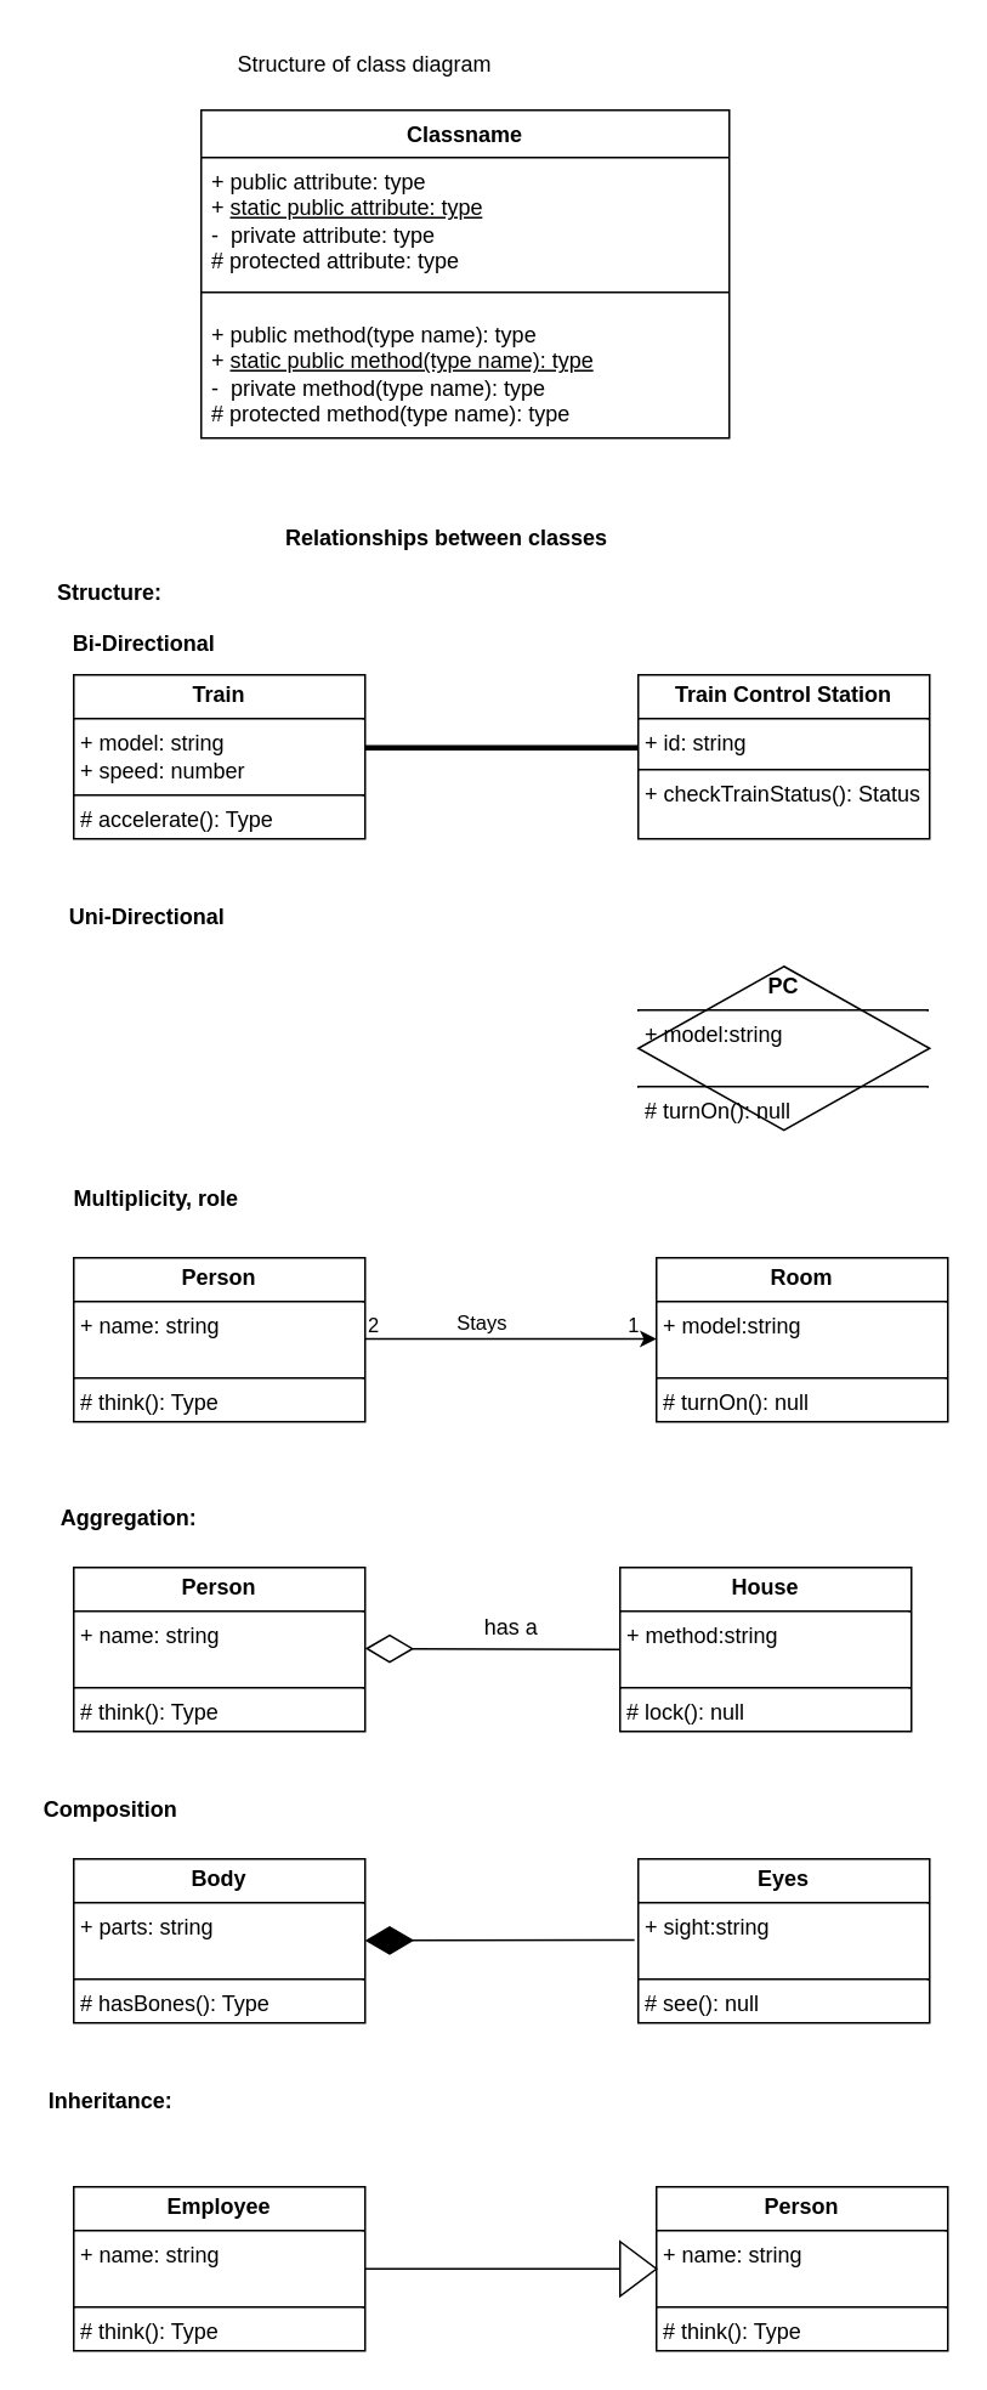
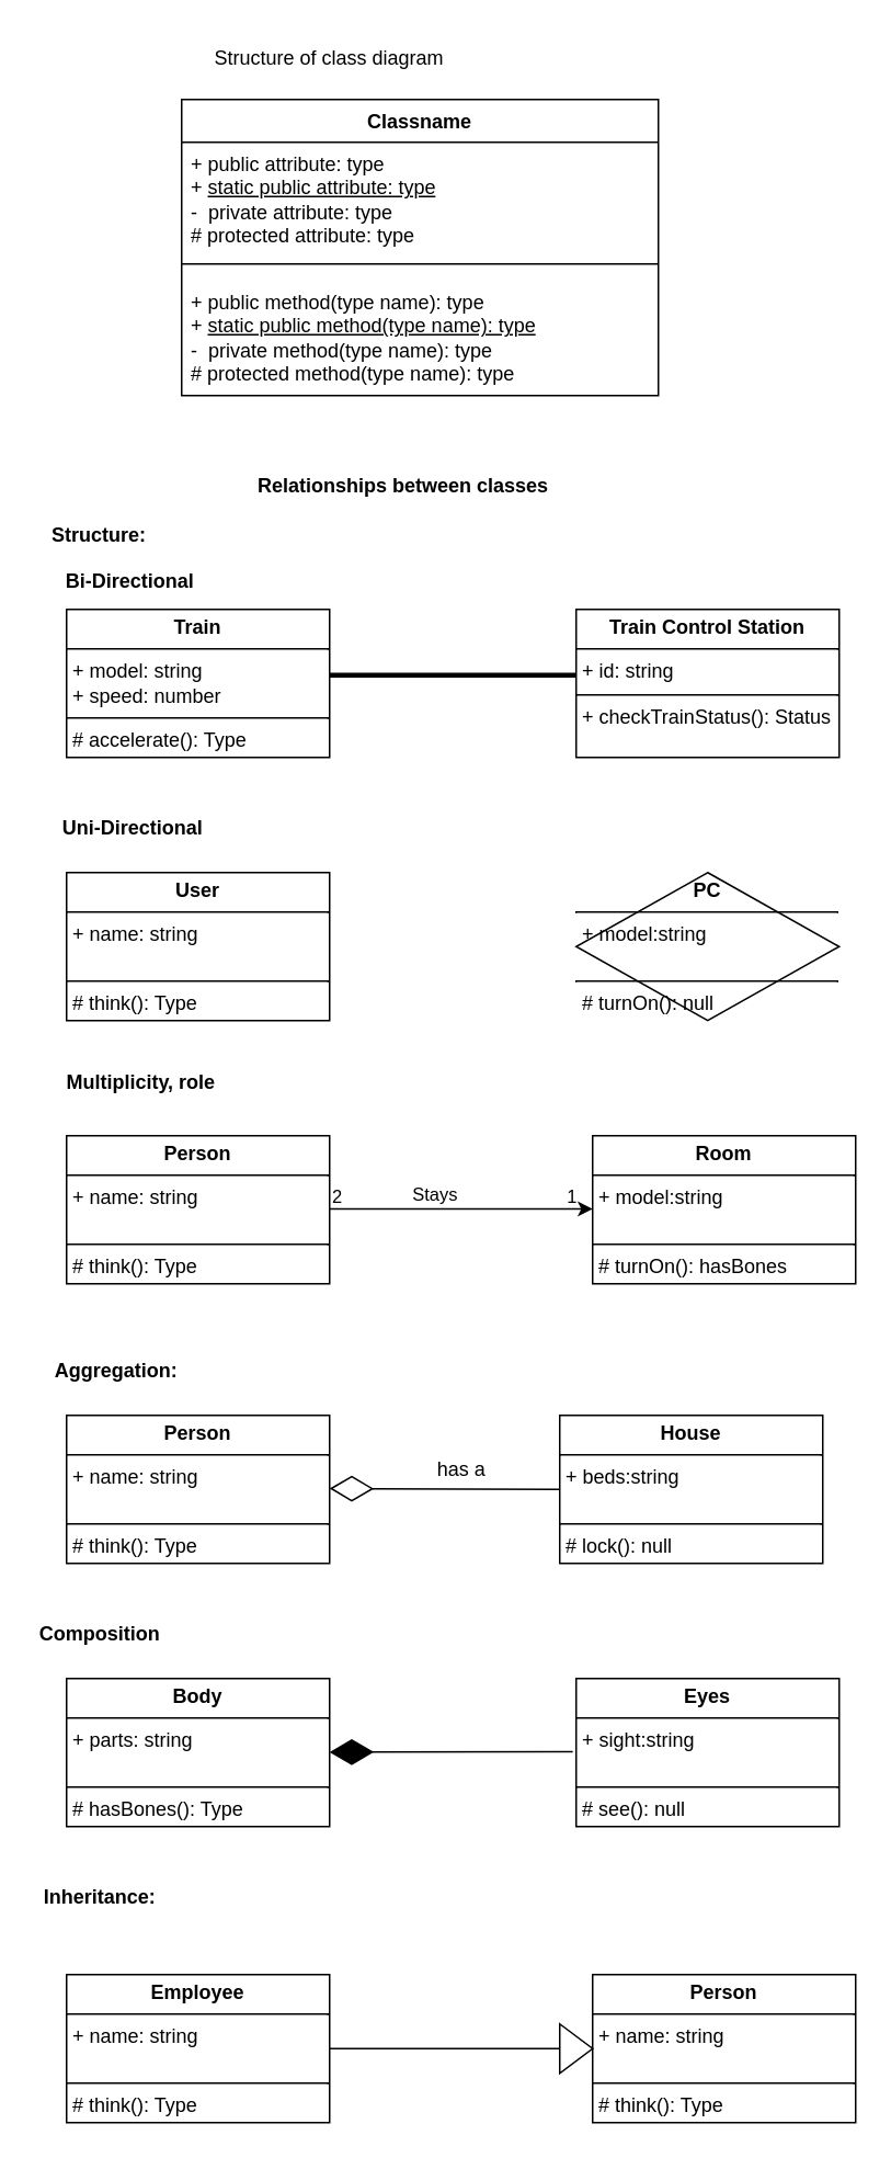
  <mxCell id="0" />
  <mxCell id="1" parent="0" />
  <mxCell id="2" value="Classname" style="swimlane;fontStyle=1;align=center;verticalAlign=top;childLayout=stackLayout;horizontal=1;startSize=26;horizontalStack=0;resizeParent=1;resizeParentMax=0;resizeLast=0;collapsible=1;marginBottom=0;whiteSpace=wrap;html=1;" vertex="1" parent="1"><mxGeometry x="110" y="60" width="290" height="180" as="geometry" /></mxCell>
  <mxCell id="3" value="+ public attribute: type&lt;div&gt;+ &lt;u&gt;static public attribute: type&lt;/u&gt;&lt;br&gt;&lt;div&gt;-&amp;nbsp; private attribute: type&lt;/div&gt;&lt;div&gt;# protected attribute: type&lt;/div&gt;&lt;/div&gt;" style="text;strokeColor=none;fillColor=none;align=left;verticalAlign=top;spacingLeft=4;spacingRight=4;overflow=hidden;rotatable=0;points=[[0,0.5],[1,0.5]];portConstraint=eastwest;whiteSpace=wrap;html=1;" vertex="1" parent="2"><mxGeometry y="26" width="290" height="64" as="geometry" /></mxCell>
  <mxCell id="4" value="" style="line;strokeWidth=1;fillColor=none;align=left;verticalAlign=middle;spacingTop=-1;spacingLeft=3;spacingRight=3;rotatable=0;labelPosition=right;points=[];portConstraint=eastwest;strokeColor=inherit;" vertex="1" parent="2"><mxGeometry y="90" width="290" height="20" as="geometry" /></mxCell>
  <mxCell id="5" value="+ public method(type name): type&lt;div&gt;+ &lt;u&gt;static public method(type name): type&lt;/u&gt;&lt;/div&gt;&lt;div&gt;-&amp;nbsp; private method(type name): type&lt;/div&gt;&lt;div&gt;# protected method(type name): type&lt;/div&gt;&lt;div&gt;&lt;br&gt;&lt;/div&gt;" style="text;strokeColor=none;fillColor=none;align=left;verticalAlign=top;spacingLeft=4;spacingRight=4;overflow=hidden;rotatable=0;points=[[0,0.5],[1,0.5]];portConstraint=eastwest;whiteSpace=wrap;html=1;" vertex="1" parent="2"><mxGeometry y="110" width="290" height="70" as="geometry" /></mxCell>
  <mxCell id="6" value="Structure of class diagram" style="text;html=1;align=center;verticalAlign=middle;whiteSpace=wrap;rounded=0;" vertex="1" parent="1"><mxGeometry x="110" y="20" width="180" height="30" as="geometry" /></mxCell>
  <mxCell id="7" value="&lt;b&gt;Relationships between classes&lt;/b&gt;" style="text;html=1;align=center;verticalAlign=middle;whiteSpace=wrap;rounded=0;" vertex="1" parent="1"><mxGeometry x="110" y="280" width="270" height="30" as="geometry" /></mxCell>
  <mxCell id="8" value="&lt;b&gt;Structure:&lt;/b&gt;" style="text;html=1;align=center;verticalAlign=middle;whiteSpace=wrap;rounded=0;" vertex="1" parent="1"><mxGeometry x="20" y="310" width="80" height="30" as="geometry" /></mxCell>
  <mxCell id="9" value="&lt;p style=&quot;margin:0px;margin-top:4px;text-align:center;&quot;&gt;&lt;b&gt;Train&lt;/b&gt;&lt;/p&gt;&lt;hr size=&quot;1&quot; style=&quot;border-style:solid;&quot;&gt;&lt;p style=&quot;margin:0px;margin-left:4px;&quot;&gt;+ model: string&lt;/p&gt;&lt;p style=&quot;margin:0px;margin-left:4px;&quot;&gt;+ speed: number&lt;/p&gt;&lt;hr size=&quot;1&quot; style=&quot;border-style:solid;&quot;&gt;&lt;p style=&quot;margin:0px;margin-left:4px;&quot;&gt;# accelerate(): Type&lt;/p&gt;" style="verticalAlign=top;align=left;overflow=fill;html=1;whiteSpace=wrap;" vertex="1" parent="1"><mxGeometry x="40" y="370" width="160" height="90" as="geometry" /></mxCell>
  <mxCell id="10" value="" style="endArrow=none;startArrow=none;endFill=0;startFill=0;endSize=8;html=1;verticalAlign=bottom;labelBackgroundColor=none;strokeWidth=3;rounded=0;" edge="1" parent="1"><mxGeometry width="160" relative="1" as="geometry"><mxPoint x="200" y="410" as="sourcePoint" /><mxPoint x="360" y="410" as="targetPoint" /></mxGeometry></mxCell>
  <mxCell id="11" value="&lt;p style=&quot;margin:0px;margin-top:4px;text-align:center;&quot;&gt;&lt;b&gt;Train Control Station&lt;/b&gt;&lt;/p&gt;&lt;hr size=&quot;1&quot; style=&quot;border-style:solid;&quot;&gt;&lt;p style=&quot;margin:0px;margin-left:4px;&quot;&gt;+ id: string&lt;/p&gt;&lt;hr size=&quot;1&quot; style=&quot;border-style:solid;&quot;&gt;&lt;p style=&quot;margin:0px;margin-left:4px;&quot;&gt;+ checkTrainStatus(): Status&lt;/p&gt;" style="verticalAlign=top;align=left;overflow=fill;html=1;whiteSpace=wrap;" vertex="1" parent="1"><mxGeometry x="350" y="370" width="160" height="90" as="geometry" /></mxCell>
  <mxCell id="12" value="Bi-Directional&amp;nbsp;" style="text;align=center;fontStyle=1;verticalAlign=middle;spacingLeft=3;spacingRight=3;strokeColor=none;rotatable=0;points=[[0,0.5],[1,0.5]];portConstraint=eastwest;html=1;" vertex="1" parent="1"><mxGeometry x="40" y="340" width="80" height="26" as="geometry" /></mxCell>
  <mxCell id="13" value="Uni-Directional" style="text;align=center;fontStyle=1;verticalAlign=middle;spacingLeft=3;spacingRight=3;strokeColor=none;rotatable=0;points=[[0,0.5],[1,0.5]];portConstraint=eastwest;html=1;" vertex="1" parent="1"><mxGeometry x="40" y="490" width="80" height="26" as="geometry" /></mxCell>
+ <mxCell id="14" value="&lt;p style=&quot;margin:0px;margin-top:4px;text-align:center;&quot;&gt;&lt;b&gt;User&lt;/b&gt;&lt;/p&gt;&lt;hr size=&quot;1&quot; style=&quot;border-style:solid;&quot;&gt;&lt;p style=&quot;margin:0px;margin-left:4px;&quot;&gt;+ name: string&lt;/p&gt;&lt;p style=&quot;margin:0px;margin-left:4px;&quot;&gt;&lt;br&gt;&lt;/p&gt;&lt;hr size=&quot;1&quot; style=&quot;border-style:solid;&quot;&gt;&lt;p style=&quot;margin:0px;margin-left:4px;&quot;&gt;# think(): Type&lt;/p&gt;" style="verticalAlign=top;align=left;overflow=fill;html=1;whiteSpace=wrap;" vertex="1" parent="1"><mxGeometry x="40" y="530" width="160" height="90" as="geometry" /></mxCell>
  <mxCell id="15" value="&lt;p style=&quot;margin:0px;margin-top:4px;text-align:center;&quot;&gt;&lt;b&gt;PC&lt;/b&gt;&lt;/p&gt;&lt;hr size=&quot;1&quot; style=&quot;border-style:solid;&quot;&gt;&lt;p style=&quot;margin:0px;margin-left:4px;&quot;&gt;+ model:string&lt;/p&gt;&lt;p style=&quot;margin:0px;margin-left:4px;&quot;&gt;&lt;br&gt;&lt;/p&gt;&lt;hr size=&quot;1&quot; style=&quot;border-style:solid;&quot;&gt;&lt;p style=&quot;margin:0px;margin-left:4px;&quot;&gt;# turnOn(): null&lt;/p&gt;" style="rhombus;verticalAlign=top;align=left;overflow=fill;html=1;whiteSpace=wrap;" vertex="1" parent="1"><mxGeometry x="350" y="530" width="160" height="90" as="geometry" /></mxCell>
  <mxCell id="16" value="Multiplicity, role" style="text;align=center;fontStyle=1;verticalAlign=middle;spacingLeft=3;spacingRight=3;strokeColor=none;rotatable=0;points=[[0,0.5],[1,0.5]];portConstraint=eastwest;html=1;" vertex="1" parent="1"><mxGeometry x="45" y="645" width="80" height="26" as="geometry" /></mxCell>
  <mxCell id="17" value="&lt;p style=&quot;margin:0px;margin-top:4px;text-align:center;&quot;&gt;&lt;b&gt;Person&lt;/b&gt;&lt;/p&gt;&lt;hr size=&quot;1&quot; style=&quot;border-style:solid;&quot;&gt;&lt;p style=&quot;margin:0px;margin-left:4px;&quot;&gt;+ name: string&lt;/p&gt;&lt;p style=&quot;margin:0px;margin-left:4px;&quot;&gt;&lt;br&gt;&lt;/p&gt;&lt;hr size=&quot;1&quot; style=&quot;border-style:solid;&quot;&gt;&lt;p style=&quot;margin:0px;margin-left:4px;&quot;&gt;# think(): Type&lt;/p&gt;" style="verticalAlign=top;align=left;overflow=fill;html=1;whiteSpace=wrap;" vertex="1" parent="1"><mxGeometry x="40" y="690" width="160" height="90" as="geometry" /></mxCell>
  <mxCell id="18" value="" style="endArrow=classic;html=1;rounded=0;" edge="1" parent="1"><mxGeometry relative="1" as="geometry"><mxPoint x="200" y="734.5" as="sourcePoint" /><mxPoint x="360" y="734.5" as="targetPoint" /></mxGeometry></mxCell>
  <mxCell id="19" value="2" style="edgeLabel;resizable=0;html=1;;align=left;verticalAlign=bottom;" connectable="0" vertex="1" parent="18"><mxGeometry x="-1" relative="1" as="geometry" /></mxCell>
  <mxCell id="20" value="1" style="edgeLabel;resizable=0;html=1;;align=right;verticalAlign=bottom;" connectable="0" vertex="1" parent="18"><mxGeometry x="1" relative="1" as="geometry"><mxPoint x="-9" as="offset" /></mxGeometry></mxCell>
  <mxCell id="21" value="Stays" style="edgeLabel;html=1;align=center;verticalAlign=middle;resizable=0;points=[];" vertex="1" connectable="0" parent="18"><mxGeometry x="-0.217" y="9" relative="1" as="geometry"><mxPoint as="offset" /></mxGeometry></mxCell>
- <mxCell id="22" value="&lt;p style=&quot;margin:0px;margin-top:4px;text-align:center;&quot;&gt;&lt;b&gt;Room&lt;/b&gt;&lt;/p&gt;&lt;hr size=&quot;1&quot; style=&quot;border-style:solid;&quot;&gt;&lt;p style=&quot;margin:0px;margin-left:4px;&quot;&gt;+ model:string&lt;/p&gt;&lt;p style=&quot;margin:0px;margin-left:4px;&quot;&gt;&lt;br&gt;&lt;/p&gt;&lt;hr size=&quot;1&quot; style=&quot;border-style:solid;&quot;&gt;&lt;p style=&quot;margin:0px;margin-left:4px;&quot;&gt;# turnOn(): null&lt;/p&gt;" style="verticalAlign=top;align=left;overflow=fill;html=1;whiteSpace=wrap;" vertex="1" parent="1"><mxGeometry x="360" y="690" width="160" height="90" as="geometry" /></mxCell>
+ <mxCell id="22" value="&lt;p style=&quot;margin:0px;margin-top:4px;text-align:center;&quot;&gt;&lt;b&gt;Room&lt;/b&gt;&lt;/p&gt;&lt;hr size=&quot;1&quot; style=&quot;border-style:solid;&quot;&gt;&lt;p style=&quot;margin:0px;margin-left:4px;&quot;&gt;+ model:string&lt;/p&gt;&lt;p style=&quot;margin:0px;margin-left:4px;&quot;&gt;&lt;br&gt;&lt;/p&gt;&lt;hr size=&quot;1&quot; style=&quot;border-style:solid;&quot;&gt;&lt;p style=&quot;margin:0px;margin-left:4px;&quot;&gt;# turnOn(): hasBones&lt;/p&gt;" style="verticalAlign=top;align=left;overflow=fill;html=1;whiteSpace=wrap;" vertex="1" parent="1"><mxGeometry x="360" y="690" width="160" height="90" as="geometry" /></mxCell>
  <mxCell id="23" value="Aggregation:" style="text;align=center;fontStyle=1;verticalAlign=middle;spacingLeft=3;spacingRight=3;strokeColor=none;rotatable=0;points=[[0,0.5],[1,0.5]];portConstraint=eastwest;html=1;" vertex="1" parent="1"><mxGeometry x="30" y="820" width="80" height="26" as="geometry" /></mxCell>
  <mxCell id="24" value="&lt;p style=&quot;margin:0px;margin-top:4px;text-align:center;&quot;&gt;&lt;b&gt;Person&lt;/b&gt;&lt;/p&gt;&lt;hr size=&quot;1&quot; style=&quot;border-style:solid;&quot;&gt;&lt;p style=&quot;margin:0px;margin-left:4px;&quot;&gt;+ name: string&lt;/p&gt;&lt;p style=&quot;margin:0px;margin-left:4px;&quot;&gt;&lt;br&gt;&lt;/p&gt;&lt;hr size=&quot;1&quot; style=&quot;border-style:solid;&quot;&gt;&lt;p style=&quot;margin:0px;margin-left:4px;&quot;&gt;# think(): Type&lt;/p&gt;" style="verticalAlign=top;align=left;overflow=fill;html=1;whiteSpace=wrap;" vertex="1" parent="1"><mxGeometry x="40" y="860" width="160" height="90" as="geometry" /></mxCell>
  <mxCell id="25" value="" style="endArrow=diamondThin;endFill=0;endSize=24;html=1;rounded=0;" edge="1" parent="1"><mxGeometry width="160" relative="1" as="geometry"><mxPoint x="340" y="905" as="sourcePoint" /><mxPoint x="200" y="904.5" as="targetPoint" /></mxGeometry></mxCell>
  <mxCell id="26" value="has a" style="text;html=1;align=center;verticalAlign=middle;resizable=0;points=[];autosize=1;strokeColor=none;fillColor=none;" vertex="1" parent="1"><mxGeometry x="255" y="878" width="50" height="30" as="geometry" /></mxCell>
- <mxCell id="27" value="&lt;p style=&quot;margin:0px;margin-top:4px;text-align:center;&quot;&gt;&lt;b&gt;House&lt;/b&gt;&lt;/p&gt;&lt;hr size=&quot;1&quot; style=&quot;border-style:solid;&quot;&gt;&lt;p style=&quot;margin:0px;margin-left:4px;&quot;&gt;+ method:string&lt;/p&gt;&lt;p style=&quot;margin:0px;margin-left:4px;&quot;&gt;&lt;br&gt;&lt;/p&gt;&lt;hr size=&quot;1&quot; style=&quot;border-style:solid;&quot;&gt;&lt;p style=&quot;margin:0px;margin-left:4px;&quot;&gt;# lock(): null&lt;/p&gt;" style="verticalAlign=top;align=left;overflow=fill;html=1;whiteSpace=wrap;" vertex="1" parent="1"><mxGeometry x="340" y="860" width="160" height="90" as="geometry" /></mxCell>
+ <mxCell id="27" value="&lt;p style=&quot;margin:0px;margin-top:4px;text-align:center;&quot;&gt;&lt;b&gt;House&lt;/b&gt;&lt;/p&gt;&lt;hr size=&quot;1&quot; style=&quot;border-style:solid;&quot;&gt;&lt;p style=&quot;margin:0px;margin-left:4px;&quot;&gt;+ beds:string&lt;/p&gt;&lt;p style=&quot;margin:0px;margin-left:4px;&quot;&gt;&lt;br&gt;&lt;/p&gt;&lt;hr size=&quot;1&quot; style=&quot;border-style:solid;&quot;&gt;&lt;p style=&quot;margin:0px;margin-left:4px;&quot;&gt;# lock(): null&lt;/p&gt;" style="verticalAlign=top;align=left;overflow=fill;html=1;whiteSpace=wrap;" vertex="1" parent="1"><mxGeometry x="340" y="860" width="160" height="90" as="geometry" /></mxCell>
  <mxCell id="28" value="Composition" style="text;align=center;fontStyle=1;verticalAlign=middle;spacingLeft=3;spacingRight=3;strokeColor=none;rotatable=0;points=[[0,0.5],[1,0.5]];portConstraint=eastwest;html=1;" vertex="1" parent="1"><mxGeometry x="20" y="980" width="80" height="26" as="geometry" /></mxCell>
  <mxCell id="29" value="&lt;p style=&quot;margin:0px;margin-top:4px;text-align:center;&quot;&gt;&lt;b&gt;Body&lt;/b&gt;&lt;/p&gt;&lt;hr size=&quot;1&quot; style=&quot;border-style:solid;&quot;&gt;&lt;p style=&quot;margin:0px;margin-left:4px;&quot;&gt;+ parts: string&lt;/p&gt;&lt;p style=&quot;margin:0px;margin-left:4px;&quot;&gt;&lt;br&gt;&lt;/p&gt;&lt;hr size=&quot;1&quot; style=&quot;border-style:solid;&quot;&gt;&lt;p style=&quot;margin:0px;margin-left:4px;&quot;&gt;# hasBones(): Type&lt;/p&gt;" style="verticalAlign=top;align=left;overflow=fill;html=1;whiteSpace=wrap;" vertex="1" parent="1"><mxGeometry x="40" y="1020" width="160" height="90" as="geometry" /></mxCell>
  <mxCell id="30" value="" style="endArrow=diamondThin;endFill=1;endSize=24;html=1;rounded=0;entryX=1.013;entryY=0.581;entryDx=0;entryDy=0;entryPerimeter=0;" edge="1" parent="1"><mxGeometry width="160" relative="1" as="geometry"><mxPoint x="347.92" y="1064.5" as="sourcePoint" /><mxPoint x="200" y="1064.79" as="targetPoint" /></mxGeometry></mxCell>
  <mxCell id="31" value="&lt;p style=&quot;margin:0px;margin-top:4px;text-align:center;&quot;&gt;&lt;b&gt;Eyes&lt;/b&gt;&lt;/p&gt;&lt;hr size=&quot;1&quot; style=&quot;border-style:solid;&quot;&gt;&lt;p style=&quot;margin:0px;margin-left:4px;&quot;&gt;+ sight:string&lt;/p&gt;&lt;p style=&quot;margin:0px;margin-left:4px;&quot;&gt;&lt;br&gt;&lt;/p&gt;&lt;hr size=&quot;1&quot; style=&quot;border-style:solid;&quot;&gt;&lt;p style=&quot;margin:0px;margin-left:4px;&quot;&gt;# see(): null&lt;/p&gt;" style="verticalAlign=top;align=left;overflow=fill;html=1;whiteSpace=wrap;" vertex="1" parent="1"><mxGeometry x="350" y="1020" width="160" height="90" as="geometry" /></mxCell>
  <mxCell id="32" value="Inheritance:" style="text;align=center;fontStyle=1;verticalAlign=middle;spacingLeft=3;spacingRight=3;strokeColor=none;rotatable=0;points=[[0,0.5],[1,0.5]];portConstraint=eastwest;html=1;" vertex="1" parent="1"><mxGeometry x="20" y="1140" width="80" height="26" as="geometry" /></mxCell>
  <mxCell id="33" value="&lt;p style=&quot;margin:0px;margin-top:4px;text-align:center;&quot;&gt;&lt;b&gt;Person&lt;/b&gt;&lt;/p&gt;&lt;hr size=&quot;1&quot; style=&quot;border-style:solid;&quot;&gt;&lt;p style=&quot;margin:0px;margin-left:4px;&quot;&gt;+ name: string&lt;/p&gt;&lt;p style=&quot;margin:0px;margin-left:4px;&quot;&gt;&lt;br&gt;&lt;/p&gt;&lt;hr size=&quot;1&quot; style=&quot;border-style:solid;&quot;&gt;&lt;p style=&quot;margin:0px;margin-left:4px;&quot;&gt;# think(): Type&lt;/p&gt;" style="verticalAlign=top;align=left;overflow=fill;html=1;whiteSpace=wrap;" vertex="1" parent="1"><mxGeometry x="360" y="1200" width="160" height="90" as="geometry" /></mxCell>
  <mxCell id="34" value="&lt;p style=&quot;margin:0px;margin-top:4px;text-align:center;&quot;&gt;&lt;b&gt;Employee&lt;/b&gt;&lt;/p&gt;&lt;hr size=&quot;1&quot; style=&quot;border-style:solid;&quot;&gt;&lt;p style=&quot;margin:0px;margin-left:4px;&quot;&gt;+ name: string&lt;/p&gt;&lt;p style=&quot;margin:0px;margin-left:4px;&quot;&gt;&lt;br&gt;&lt;/p&gt;&lt;hr size=&quot;1&quot; style=&quot;border-style:solid;&quot;&gt;&lt;p style=&quot;margin:0px;margin-left:4px;&quot;&gt;# think(): Type&lt;/p&gt;" style="verticalAlign=top;align=left;overflow=fill;html=1;whiteSpace=wrap;" vertex="1" parent="1"><mxGeometry x="40" y="1200" width="160" height="90" as="geometry" /></mxCell>
  <mxCell id="35" value="" style="edgeStyle=orthogonalEdgeStyle;rounded=0;orthogonalLoop=1;jettySize=auto;html=1;endArrow=none;endFill=0;" edge="1" parent="1" source="36"><mxGeometry relative="1" as="geometry"><mxPoint x="200" y="1245" as="targetPoint" /></mxGeometry></mxCell>
  <mxCell id="36" value="" style="triangle;whiteSpace=wrap;html=1;" vertex="1" parent="1"><mxGeometry x="340" y="1230" width="20" height="30" as="geometry" /></mxCell>
